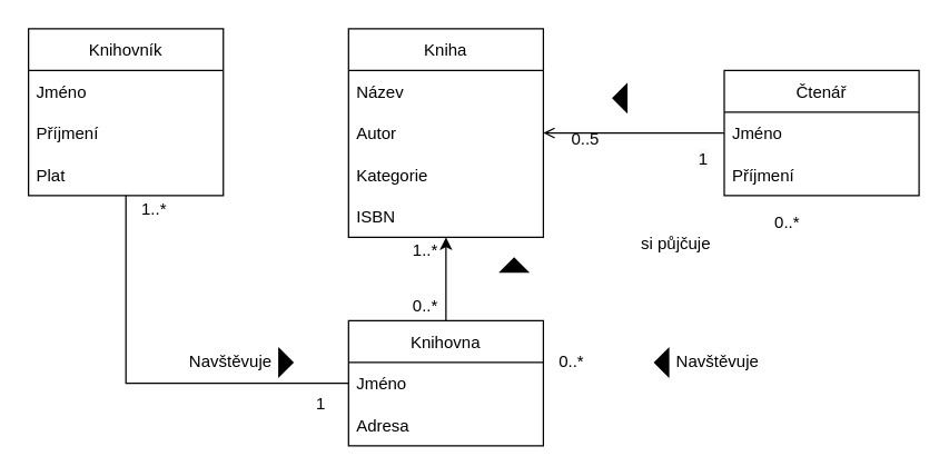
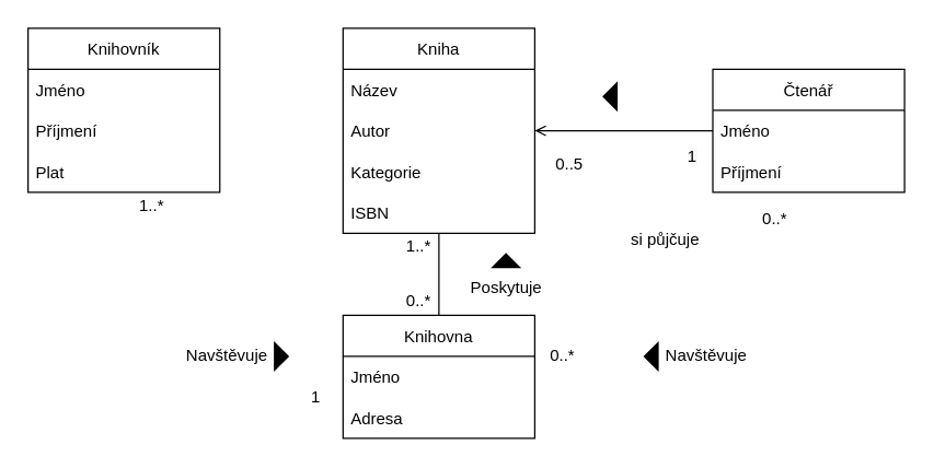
  <mxCell id="0" />
  <mxCell id="1" parent="0" />
  <mxCell id="2" value="Kniha" style="swimlane;fontStyle=0;childLayout=stackLayout;horizontal=1;startSize=30;horizontalStack=0;resizeParent=1;resizeParentMax=0;resizeLast=0;collapsible=1;marginBottom=0;" vertex="1" parent="1"><mxGeometry x="250" y="20" width="140" height="150" as="geometry" /></mxCell>
  <mxCell id="3" value="Název" style="text;strokeColor=none;fillColor=none;align=left;verticalAlign=middle;spacingLeft=4;spacingRight=4;overflow=hidden;points=[[0,0.5],[1,0.5]];portConstraint=eastwest;rotatable=0;" vertex="1" parent="2"><mxGeometry y="30" width="140" height="30" as="geometry" /></mxCell>
  <mxCell id="4" value="Autor" style="text;strokeColor=none;fillColor=none;align=left;verticalAlign=middle;spacingLeft=4;spacingRight=4;overflow=hidden;points=[[0,0.5],[1,0.5]];portConstraint=eastwest;rotatable=0;" vertex="1" parent="2"><mxGeometry y="60" width="140" height="30" as="geometry" /></mxCell>
  <mxCell id="5" value="Kategorie" style="text;strokeColor=none;fillColor=none;align=left;verticalAlign=middle;spacingLeft=4;spacingRight=4;overflow=hidden;points=[[0,0.5],[1,0.5]];portConstraint=eastwest;rotatable=0;" vertex="1" parent="2"><mxGeometry y="90" width="140" height="30" as="geometry" /></mxCell>
  <mxCell id="6" value="ISBN" style="text;strokeColor=none;fillColor=none;align=left;verticalAlign=middle;spacingLeft=4;spacingRight=4;overflow=hidden;points=[[0,0.5],[1,0.5]];portConstraint=eastwest;rotatable=0;" vertex="1" parent="2"><mxGeometry y="120" width="140" height="30" as="geometry" /></mxCell>
  <mxCell id="7" value="Knihovna" style="swimlane;fontStyle=0;childLayout=stackLayout;horizontal=1;startSize=30;horizontalStack=0;resizeParent=1;resizeParentMax=0;resizeLast=0;collapsible=1;marginBottom=0;" vertex="1" parent="1"><mxGeometry x="250" y="230" width="140" height="90" as="geometry" /></mxCell>
  <mxCell id="8" value="Jméno" style="text;strokeColor=none;fillColor=none;align=left;verticalAlign=middle;spacingLeft=4;spacingRight=4;overflow=hidden;points=[[0,0.5],[1,0.5]];portConstraint=eastwest;rotatable=0;" vertex="1" parent="7"><mxGeometry y="30" width="140" height="30" as="geometry" /></mxCell>
  <mxCell id="9" value="Adresa" style="text;strokeColor=none;fillColor=none;align=left;verticalAlign=middle;spacingLeft=4;spacingRight=4;overflow=hidden;points=[[0,0.5],[1,0.5]];portConstraint=eastwest;rotatable=0;" vertex="1" parent="7"><mxGeometry y="60" width="140" height="30" as="geometry" /></mxCell>
  <mxCell id="10" style="edgeStyle=orthogonalEdgeStyle;rounded=0;orthogonalLoop=1;jettySize=auto;html=1;endArrow=open;endFill=0;" edge="1" parent="1" source="11" target="2"><mxGeometry relative="1" as="geometry"><mxPoint x="430" y="95" as="targetPoint" /></mxGeometry></mxCell>
  <mxCell id="11" value="Čtenář" style="swimlane;fontStyle=0;childLayout=stackLayout;horizontal=1;startSize=30;horizontalStack=0;resizeParent=1;resizeParentMax=0;resizeLast=0;collapsible=1;marginBottom=0;" vertex="1" parent="1"><mxGeometry x="520" y="50" width="140" height="90" as="geometry" /></mxCell>
  <mxCell id="12" value="Jméno" style="text;strokeColor=none;fillColor=none;align=left;verticalAlign=middle;spacingLeft=4;spacingRight=4;overflow=hidden;points=[[0,0.5],[1,0.5]];portConstraint=eastwest;rotatable=0;" vertex="1" parent="11"><mxGeometry y="30" width="140" height="30" as="geometry" /></mxCell>
  <mxCell id="13" value="Příjmení" style="text;strokeColor=none;fillColor=none;align=left;verticalAlign=middle;spacingLeft=4;spacingRight=4;overflow=hidden;points=[[0,0.5],[1,0.5]];portConstraint=eastwest;rotatable=0;" vertex="1" parent="11"><mxGeometry y="60" width="140" height="30" as="geometry" /></mxCell>
- <mxCell id="14" value="" style="endArrow=classic;html=1;rounded=0;" edge="1" parent="1" source="7" target="2"><mxGeometry width="50" height="50" relative="1" as="geometry"><mxPoint x="330" y="270" as="sourcePoint" /><mxPoint x="380" y="220" as="targetPoint" /></mxGeometry></mxCell>
+ <mxCell id="14" value="" style="endArrow=none;html=1;rounded=0;" edge="1" parent="1" source="7" target="2"><mxGeometry width="50" height="50" relative="1" as="geometry"><mxPoint x="330" y="270" as="sourcePoint" /><mxPoint x="380" y="220" as="targetPoint" /></mxGeometry></mxCell>
  <mxCell id="15" value="&amp;nbsp;" style="triangle;whiteSpace=wrap;html=1;fillColor=#000000;rotation=-180;" vertex="1" parent="1"><mxGeometry x="440" y="60" width="10" height="20" as="geometry" /></mxCell>
  <mxCell id="16" value="si půjčuje" style="text;html=1;align=center;verticalAlign=middle;resizable=0;points=[];autosize=1;strokeColor=none;fillColor=none;" vertex="1" parent="1"><mxGeometry x="450" y="165" width="70" height="20" as="geometry" /></mxCell>
  <mxCell id="17" value="&amp;nbsp;" style="triangle;whiteSpace=wrap;html=1;fillColor=#000000;rotation=-180;" vertex="1" parent="1"><mxGeometry x="470" y="250" width="10" height="20" as="geometry" /></mxCell>
  <mxCell id="18" value="Navštěvuje" style="text;html=1;align=center;verticalAlign=middle;resizable=0;points=[];autosize=1;strokeColor=none;fillColor=none;" vertex="1" parent="1"><mxGeometry x="480" y="250" width="70" height="20" as="geometry" /></mxCell>
  <mxCell id="19" value="&amp;nbsp;" style="triangle;whiteSpace=wrap;html=1;fillColor=#000000;rotation=-90;" vertex="1" parent="1"><mxGeometry x="364" y="180" width="10" height="20" as="geometry" /></mxCell>
- <mxCell id="21" value="0..5" style="text;html=1;align=center;verticalAlign=middle;resizable=0;points=[];autosize=1;strokeColor=none;fillColor=none;" vertex="1" parent="1"><mxGeometry x="400" y="90" width="40" height="20" as="geometry" /></mxCell>
+ <mxCell id="20" value="Poskytuje" style="text;html=1;align=center;verticalAlign=middle;resizable=0;points=[];autosize=1;strokeColor=none;fillColor=none;" vertex="1" parent="1"><mxGeometry x="334" y="200" width="70" height="20" as="geometry" /></mxCell>
+ <mxCell id="21" value="0..5" style="text;html=1;align=center;verticalAlign=middle;resizable=0;points=[];autosize=1;strokeColor=none;fillColor=none;" vertex="1" parent="1"><mxGeometry x="395" y="110" width="40" height="20" as="geometry" /></mxCell>
  <mxCell id="22" value="&lt;span style=&quot;color: rgb(0 , 0 , 0) ; font-family: &amp;#34;helvetica&amp;#34; ; font-size: 12px ; font-style: normal ; font-weight: 400 ; letter-spacing: normal ; text-align: center ; text-indent: 0px ; text-transform: none ; word-spacing: 0px ; background-color: rgb(248 , 249 , 250) ; display: inline ; float: none&quot;&gt;1&lt;/span&gt;" style="text;whiteSpace=wrap;html=1;" vertex="1" parent="1"><mxGeometry x="500" y="100" width="20" height="30" as="geometry" /></mxCell>
  <mxCell id="23" value="0..*" style="text;html=1;align=center;verticalAlign=middle;resizable=0;points=[];autosize=1;strokeColor=none;fillColor=none;" vertex="1" parent="1"><mxGeometry x="550" y="150" width="30" height="20" as="geometry" /></mxCell>
  <mxCell id="24" value="0..*" style="text;html=1;align=center;verticalAlign=middle;resizable=0;points=[];autosize=1;strokeColor=none;fillColor=none;" vertex="1" parent="1"><mxGeometry x="395" y="250" width="30" height="20" as="geometry" /></mxCell>
  <mxCell id="25" value="0..*" style="text;html=1;align=center;verticalAlign=middle;resizable=0;points=[];autosize=1;strokeColor=none;fillColor=none;" vertex="1" parent="1"><mxGeometry x="290" y="210" width="30" height="20" as="geometry" /></mxCell>
  <mxCell id="26" value="1..*" style="text;html=1;align=center;verticalAlign=middle;resizable=0;points=[];autosize=1;strokeColor=none;fillColor=none;" vertex="1" parent="1"><mxGeometry x="290" y="170" width="30" height="20" as="geometry" /></mxCell>
- <mxCell id="27" style="edgeStyle=orthogonalEdgeStyle;rounded=0;orthogonalLoop=1;jettySize=auto;html=1;endArrow=none;endFill=0;" edge="1" parent="1" source="28" target="7"><mxGeometry relative="1" as="geometry"><Array as="points"><mxPoint x="90" y="275" /></Array></mxGeometry></mxCell>
  <mxCell id="28" value="Knihovník" style="swimlane;fontStyle=0;childLayout=stackLayout;horizontal=1;startSize=30;horizontalStack=0;resizeParent=1;resizeParentMax=0;resizeLast=0;collapsible=1;marginBottom=0;" vertex="1" parent="1"><mxGeometry x="20" y="20" width="140" height="120" as="geometry" /></mxCell>
  <mxCell id="29" value="Jméno" style="text;strokeColor=none;fillColor=none;align=left;verticalAlign=middle;spacingLeft=4;spacingRight=4;overflow=hidden;points=[[0,0.5],[1,0.5]];portConstraint=eastwest;rotatable=0;" vertex="1" parent="28"><mxGeometry y="30" width="140" height="30" as="geometry" /></mxCell>
  <mxCell id="30" value="Příjmení" style="text;strokeColor=none;fillColor=none;align=left;verticalAlign=middle;spacingLeft=4;spacingRight=4;overflow=hidden;points=[[0,0.5],[1,0.5]];portConstraint=eastwest;rotatable=0;" vertex="1" parent="28"><mxGeometry y="60" width="140" height="30" as="geometry" /></mxCell>
  <mxCell id="31" value="Plat" style="text;strokeColor=none;fillColor=none;align=left;verticalAlign=middle;spacingLeft=4;spacingRight=4;overflow=hidden;points=[[0,0.5],[1,0.5]];portConstraint=eastwest;rotatable=0;labelBackgroundColor=none;" vertex="1" parent="28"><mxGeometry y="90" width="140" height="30" as="geometry" /></mxCell>
  <mxCell id="32" value="&amp;nbsp;" style="triangle;whiteSpace=wrap;html=1;fillColor=#000000;rotation=0;" vertex="1" parent="1"><mxGeometry x="200" y="250" width="10" height="20" as="geometry" /></mxCell>
  <mxCell id="33" value="Navštěvuje" style="text;html=1;align=center;verticalAlign=middle;resizable=0;points=[];autosize=1;strokeColor=none;fillColor=none;" vertex="1" parent="1"><mxGeometry x="130" y="250" width="70" height="20" as="geometry" /></mxCell>
  <mxCell id="34" value="1" style="text;html=1;align=center;verticalAlign=middle;resizable=0;points=[];autosize=1;strokeColor=none;fillColor=none;" vertex="1" parent="1"><mxGeometry x="220" y="280" width="20" height="20" as="geometry" /></mxCell>
  <mxCell id="35" value="1..*" style="text;html=1;align=center;verticalAlign=middle;resizable=0;points=[];autosize=1;strokeColor=none;fillColor=none;" vertex="1" parent="1"><mxGeometry x="95" y="140" width="30" height="20" as="geometry" /></mxCell>
